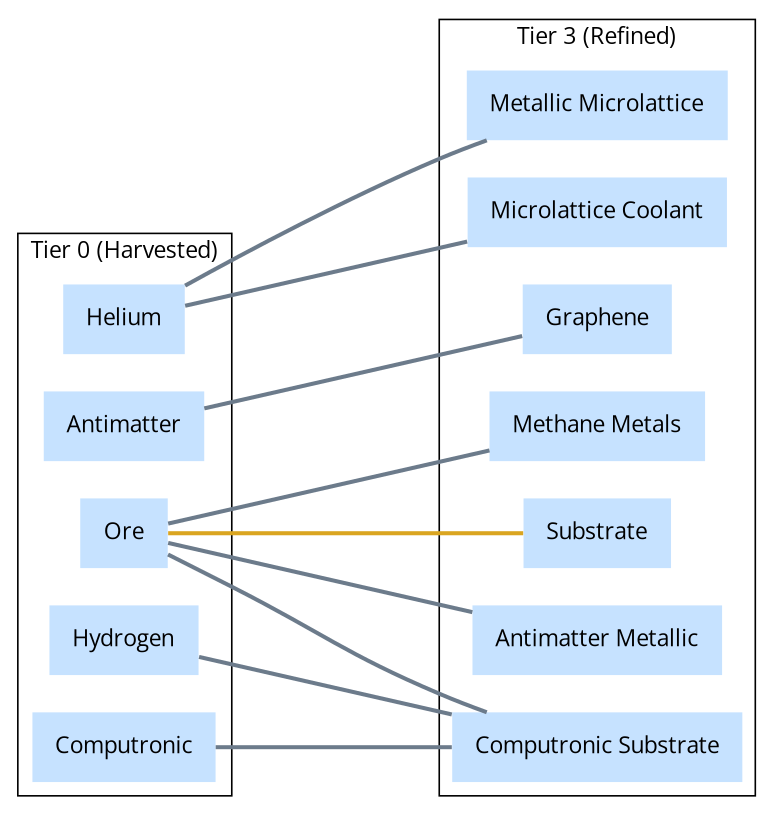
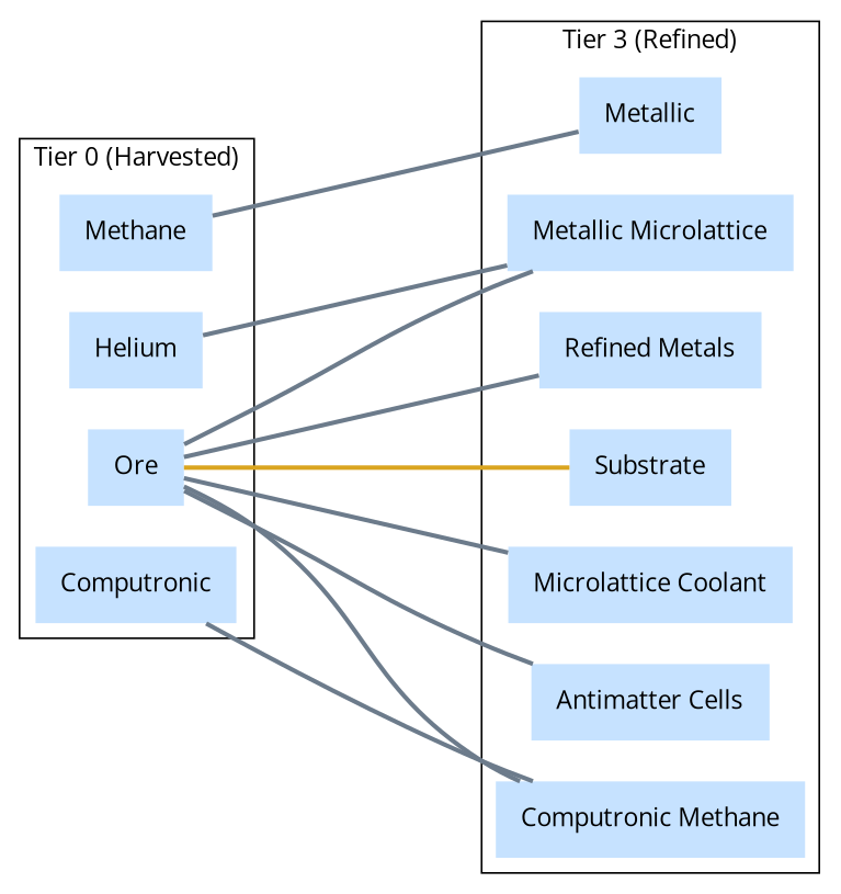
  graph {
    compound=true
    fontname="Open Sans"
    nodesep=0.3
    rankdir=LR
    ranksep=2
    node [color=slategray1 colour=lightsteelblue2 fontname="Open Sans" margin=0.2 penwidth=0 shape=record style=filled]
    edge [color=slategray4 constraint=true fontname="Open Sans" penwidth=2.5]
    Helium
-   Methane [label=Antimatter]
+   Methane
    Ore
-   Hydrogen
    n5 [label=Computronic]
    n6 [label="Microlattice Coolant"]
-   Graphene
-   "Refined Metals" [label="Methane Metals"]
+   Graphene [label=Metallic]
+   "Refined Metals"
    n9 [label=Substrate]
-   "Antimatter Cells" [label="Antimatter Metallic"]
-   "Computronic Substrate"
+   "Antimatter Cells"
+   "Computronic Substrate" [label="Computronic Methane"]
    "Metallic Microlattice"
    subgraph sub_1 {
      cluster=true
      label="Tier 2 (Food and Drugs)"
    }
    subgraph sub_2 {
      cluster=true
      label="Tier 0 (Harvested)"
      Helium
      Methane
      Ore
-     Hydrogen
      n5
    }
    subgraph sub_3 {
      cluster=true
      label="Tier 1 (Basic Food)"
    }
    subgraph sub_4 {
      cluster=true
      label="Tier 3 (Refined)"
      n6
      Graphene
      "Refined Metals"
      n9
      "Antimatter Cells"
      "Computronic Substrate"
      "Metallic Microlattice"
    }
    subgraph sub_5 {
      cluster=true
      label="Tier 4 (Advanced)"
    }
    subgraph sub_6 {
      cluster=true
      label="Tier 5 (Components)"
    }
    subgraph sub_7 {
      cluster=true
      label="Tier 6 (Equipment)"
    }
-   Helium -- n6
+   Ore -- n6
    Helium -- "Metallic Microlattice"
    Methane -- Graphene
    Ore -- "Refined Metals"
    Ore -- n9 [color=goldenrod]
    Ore -- "Antimatter Cells"
    Ore -- "Computronic Substrate"
-   Hydrogen -- "Computronic Substrate"
+   Ore -- "Metallic Microlattice"
    n5 -- "Computronic Substrate"
  }
